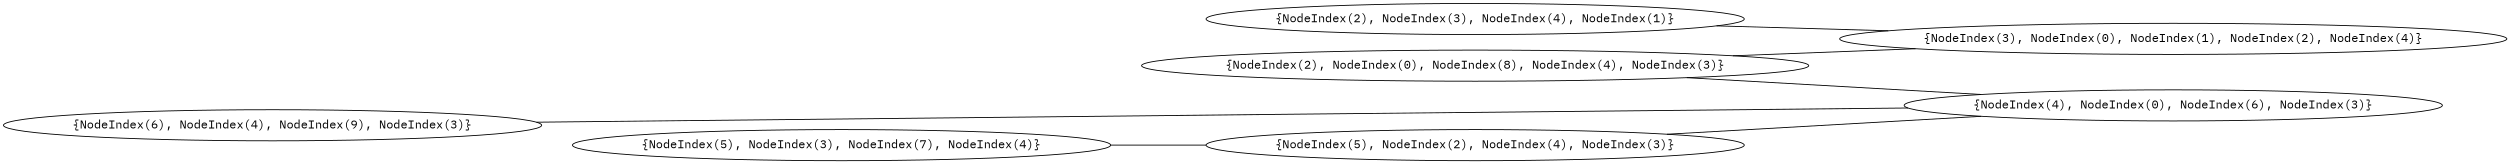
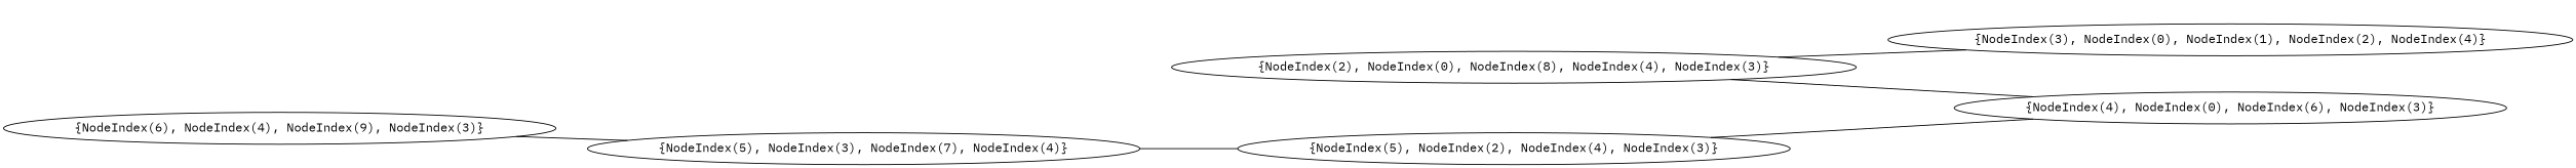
  graph {
    fontname="IBM Plex Mono"
    rankdir=LR
    node [fontname="IBM Plex Mono"]
    edge [fontname="IBM Plex Mono"]
    n1 [label="{NodeIndex(3), NodeIndex(0), NodeIndex(1), NodeIndex(2), NodeIndex(4)}"]
-   n2 [label="{NodeIndex(2), NodeIndex(3), NodeIndex(4), NodeIndex(1)}"]
    n3 [label="{NodeIndex(4), NodeIndex(0), NodeIndex(6), NodeIndex(3)}"]
    n4 [label="{NodeIndex(2), NodeIndex(0), NodeIndex(8), NodeIndex(4), NodeIndex(3)}"]
    n5 [label="{NodeIndex(5), NodeIndex(2), NodeIndex(4), NodeIndex(3)}"]
    n6 [label="{NodeIndex(5), NodeIndex(3), NodeIndex(7), NodeIndex(4)}"]
    n7 [label="{NodeIndex(6), NodeIndex(4), NodeIndex(9), NodeIndex(3)}"]
-   n2 -- n1
    n4 -- n1
    n4 -- n3
    n5 -- n3
    n6 -- n5
-   n7 -- n3
+   n7 -- n6
  }
